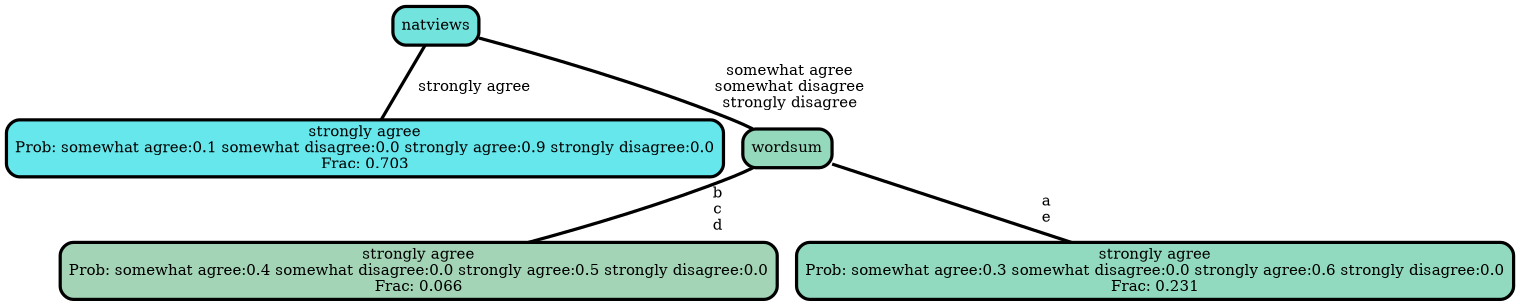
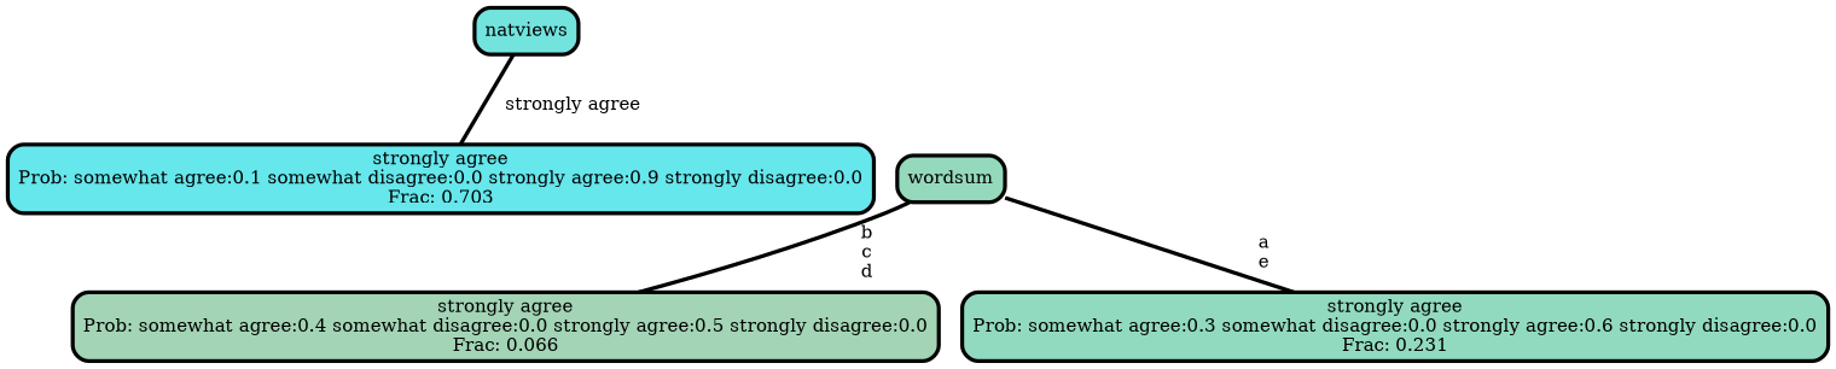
  graph {
    ranksep="0 equally"
    splines=straight
    fontname="DejaVu Serif"
    node [color=black fontcolor=black fontname="DejaVu Serif" penwidth=3 shape=box style="filled, rounded"]
    edge [color=black fontname="DejaVu Serif" penwidth=3]
    n1 [fillcolor="#65e7ec" label="strongly agree\nProb: somewhat agree:0.1 somewhat disagree:0.0 strongly agree:0.9 strongly disagree:0.0\nFrac: 0.703"]
    n2 [fillcolor="#73e3de" label=natviews]
    n3 [fillcolor="#95d9bd" label=wordsum]
    n4 [fillcolor="#a2d4b5" label="strongly agree\nProb: somewhat agree:0.4 somewhat disagree:0.0 strongly agree:0.5 strongly disagree:0.0\nFrac: 0.066"]
    n5 [fillcolor="#91dabf" label="strongly agree\nProb: somewhat agree:0.3 somewhat disagree:0.0 strongly agree:0.6 strongly disagree:0.0\nFrac: 0.231"]
    subgraph sub_1 {
      rank=same
    }
    n2 -- n1 [label=" strongly agree"]
-   n2 -- n3 [label=" somewhat agree\n somewhat disagree\n strongly disagree"]
    n3 -- n4 [label=" b\n c\n d"]
    n3 -- n5 [label=" a\n e"]
  }
